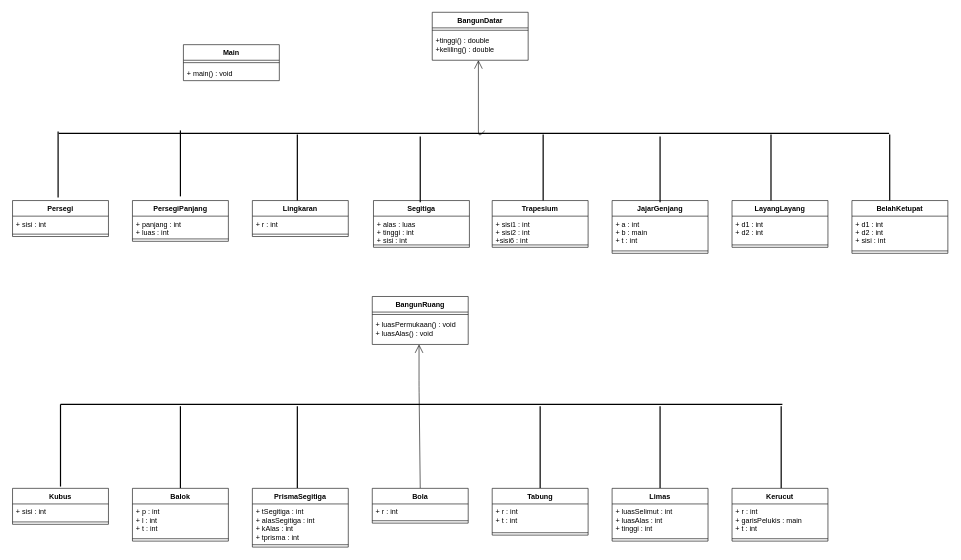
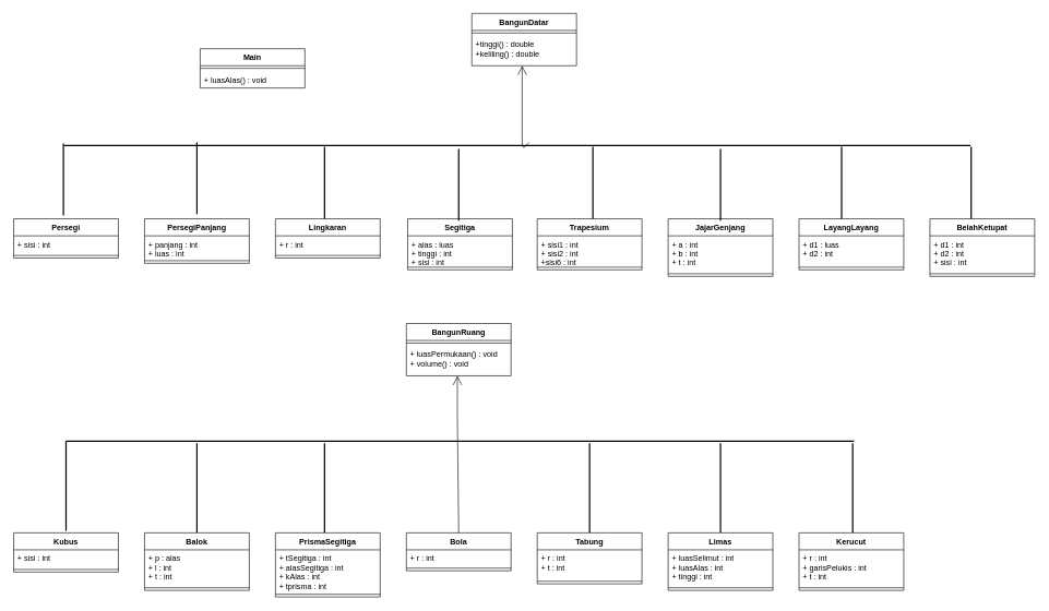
  <mxCell id="0" />
  <mxCell id="1" parent="0" />
  <mxCell id="2" value="" style="line;strokeWidth=2;html=1;" vertex="1" parent="1"><mxGeometry x="100" y="669" width="1204" height="10" as="geometry" /></mxCell>
  <mxCell id="3" value="" style="endArrow=open;endFill=1;endSize=12;html=1;exitX=0.5;exitY=0;exitDx=0;exitDy=0;" edge="1" parent="1" source="22"><mxGeometry width="160" relative="1" as="geometry"><mxPoint x="698" y="694" as="sourcePoint" /><mxPoint x="698" y="574" as="targetPoint" /><Array as="points"><mxPoint x="698" y="644" /></Array></mxGeometry></mxCell>
  <mxCell id="4" value="BangunDatar" style="swimlane;fontStyle=1;align=center;verticalAlign=top;childLayout=stackLayout;horizontal=1;startSize=26;horizontalStack=0;resizeParent=1;resizeParentMax=0;resizeLast=0;collapsible=1;marginBottom=0;" parent="1" vertex="1"><mxGeometry x="720" y="20" width="160" height="80" as="geometry" /></mxCell>
  <mxCell id="5" value="" style="line;strokeWidth=1;fillColor=none;align=left;verticalAlign=middle;spacingTop=-1;spacingLeft=3;spacingRight=3;rotatable=0;labelPosition=right;points=[];portConstraint=eastwest;" parent="4" vertex="1"><mxGeometry y="26" width="160" height="8" as="geometry" /></mxCell>
  <mxCell id="6" value="+tinggi() : double&#10;+keliling() : double " style="text;strokeColor=none;fillColor=none;align=left;verticalAlign=top;spacingLeft=4;spacingRight=4;overflow=hidden;rotatable=0;points=[[0,0.5],[1,0.5]];portConstraint=eastwest;" parent="4" vertex="1"><mxGeometry y="34" width="160" height="46" as="geometry" /></mxCell>
  <mxCell id="7" value="" style="line;strokeWidth=2;direction=south;html=1;" vertex="1" parent="1"><mxGeometry x="95" y="674" width="10" height="137" as="geometry" /></mxCell>
  <mxCell id="8" value="" style="line;strokeWidth=2;direction=south;html=1;" vertex="1" parent="1"><mxGeometry x="295" y="677" width="10" height="137" as="geometry" /></mxCell>
  <mxCell id="9" value="" style="line;strokeWidth=2;direction=south;html=1;" vertex="1" parent="1"><mxGeometry x="490" y="677" width="10" height="137" as="geometry" /></mxCell>
  <mxCell id="10" value="" style="line;strokeWidth=2;direction=south;html=1;" vertex="1" parent="1"><mxGeometry x="895" y="677" width="10" height="137" as="geometry" /></mxCell>
  <mxCell id="11" value="" style="line;strokeWidth=2;direction=south;html=1;" vertex="1" parent="1"><mxGeometry x="1095" y="677" width="10" height="137" as="geometry" /></mxCell>
  <mxCell id="12" value="" style="line;strokeWidth=2;direction=south;html=1;" vertex="1" parent="1"><mxGeometry x="1297" y="677" width="10" height="137" as="geometry" /></mxCell>
  <mxCell id="13" value="Kubus" style="swimlane;fontStyle=1;align=center;verticalAlign=top;childLayout=stackLayout;horizontal=1;startSize=26;horizontalStack=0;resizeParent=1;resizeParentMax=0;resizeLast=0;collapsible=1;marginBottom=0;" vertex="1" parent="1"><mxGeometry x="20" y="814" width="160" height="60" as="geometry" /></mxCell>
  <mxCell id="14" value="+ sisi : int" style="text;strokeColor=none;fillColor=none;align=left;verticalAlign=top;spacingLeft=4;spacingRight=4;overflow=hidden;rotatable=0;points=[[0,0.5],[1,0.5]];portConstraint=eastwest;" vertex="1" parent="13"><mxGeometry y="26" width="160" height="26" as="geometry" /></mxCell>
  <mxCell id="15" value="" style="line;strokeWidth=1;fillColor=none;align=left;verticalAlign=middle;spacingTop=-1;spacingLeft=3;spacingRight=3;rotatable=0;labelPosition=right;points=[];portConstraint=eastwest;" vertex="1" parent="13"><mxGeometry y="52" width="160" height="8" as="geometry" /></mxCell>
  <mxCell id="16" value="Balok" style="swimlane;fontStyle=1;align=center;verticalAlign=top;childLayout=stackLayout;horizontal=1;startSize=26;horizontalStack=0;resizeParent=1;resizeParentMax=0;resizeLast=0;collapsible=1;marginBottom=0;" vertex="1" parent="1"><mxGeometry x="220" y="814" width="160" height="88" as="geometry" /></mxCell>
- <mxCell id="17" value="+ p : int&#10;+ l : int&#10;+ t : int" style="text;strokeColor=none;fillColor=none;align=left;verticalAlign=top;spacingLeft=4;spacingRight=4;overflow=hidden;rotatable=0;points=[[0,0.5],[1,0.5]];portConstraint=eastwest;" vertex="1" parent="16"><mxGeometry y="26" width="160" height="54" as="geometry" /></mxCell>
+ <mxCell id="17" value="+ p : alas&#10;+ l : int&#10;+ t : int" style="text;strokeColor=none;fillColor=none;align=left;verticalAlign=top;spacingLeft=4;spacingRight=4;overflow=hidden;rotatable=0;points=[[0,0.5],[1,0.5]];portConstraint=eastwest;" vertex="1" parent="16"><mxGeometry y="26" width="160" height="54" as="geometry" /></mxCell>
  <mxCell id="18" value="" style="line;strokeWidth=1;fillColor=none;align=left;verticalAlign=middle;spacingTop=-1;spacingLeft=3;spacingRight=3;rotatable=0;labelPosition=right;points=[];portConstraint=eastwest;" vertex="1" parent="16"><mxGeometry y="80" width="160" height="8" as="geometry" /></mxCell>
  <mxCell id="19" value="PrismaSegitiga" style="swimlane;fontStyle=1;align=center;verticalAlign=top;childLayout=stackLayout;horizontal=1;startSize=26;horizontalStack=0;resizeParent=1;resizeParentMax=0;resizeLast=0;collapsible=1;marginBottom=0;" vertex="1" parent="1"><mxGeometry x="420" y="814" width="160" height="98" as="geometry" /></mxCell>
  <mxCell id="20" value="+ tSegitiga : int&#10;+ alasSegitiga : int&#10;+ kAlas : int&#10;+ tprisma : int" style="text;strokeColor=none;fillColor=none;align=left;verticalAlign=top;spacingLeft=4;spacingRight=4;overflow=hidden;rotatable=0;points=[[0,0.5],[1,0.5]];portConstraint=eastwest;" vertex="1" parent="19"><mxGeometry y="26" width="160" height="64" as="geometry" /></mxCell>
  <mxCell id="21" value="" style="line;strokeWidth=1;fillColor=none;align=left;verticalAlign=middle;spacingTop=-1;spacingLeft=3;spacingRight=3;rotatable=0;labelPosition=right;points=[];portConstraint=eastwest;" vertex="1" parent="19"><mxGeometry y="90" width="160" height="8" as="geometry" /></mxCell>
  <mxCell id="22" value="Bola" style="swimlane;fontStyle=1;align=center;verticalAlign=top;childLayout=stackLayout;horizontal=1;startSize=26;horizontalStack=0;resizeParent=1;resizeParentMax=0;resizeLast=0;collapsible=1;marginBottom=0;" vertex="1" parent="1"><mxGeometry x="620" y="814" width="160" height="58" as="geometry" /></mxCell>
  <mxCell id="23" value="+ r : int" style="text;strokeColor=none;fillColor=none;align=left;verticalAlign=top;spacingLeft=4;spacingRight=4;overflow=hidden;rotatable=0;points=[[0,0.5],[1,0.5]];portConstraint=eastwest;" vertex="1" parent="22"><mxGeometry y="26" width="160" height="24" as="geometry" /></mxCell>
  <mxCell id="24" value="" style="line;strokeWidth=1;fillColor=none;align=left;verticalAlign=middle;spacingTop=-1;spacingLeft=3;spacingRight=3;rotatable=0;labelPosition=right;points=[];portConstraint=eastwest;" vertex="1" parent="22"><mxGeometry y="50" width="160" height="8" as="geometry" /></mxCell>
  <mxCell id="25" value="Tabung" style="swimlane;fontStyle=1;align=center;verticalAlign=top;childLayout=stackLayout;horizontal=1;startSize=26;horizontalStack=0;resizeParent=1;resizeParentMax=0;resizeLast=0;collapsible=1;marginBottom=0;" vertex="1" parent="1"><mxGeometry x="820" y="814" width="160" height="78" as="geometry" /></mxCell>
  <mxCell id="26" value="+ r : int&#10;+ t : int" style="text;strokeColor=none;fillColor=none;align=left;verticalAlign=top;spacingLeft=4;spacingRight=4;overflow=hidden;rotatable=0;points=[[0,0.5],[1,0.5]];portConstraint=eastwest;" vertex="1" parent="25"><mxGeometry y="26" width="160" height="44" as="geometry" /></mxCell>
  <mxCell id="27" value="" style="line;strokeWidth=1;fillColor=none;align=left;verticalAlign=middle;spacingTop=-1;spacingLeft=3;spacingRight=3;rotatable=0;labelPosition=right;points=[];portConstraint=eastwest;" vertex="1" parent="25"><mxGeometry y="70" width="160" height="8" as="geometry" /></mxCell>
  <mxCell id="28" value="Limas" style="swimlane;fontStyle=1;align=center;verticalAlign=top;childLayout=stackLayout;horizontal=1;startSize=26;horizontalStack=0;resizeParent=1;resizeParentMax=0;resizeLast=0;collapsible=1;marginBottom=0;" vertex="1" parent="1"><mxGeometry x="1020" y="814" width="160" height="88" as="geometry" /></mxCell>
  <mxCell id="29" value="+ luasSelimut : int&#10;+ luasAlas : int&#10;+ tinggi : int" style="text;strokeColor=none;fillColor=none;align=left;verticalAlign=top;spacingLeft=4;spacingRight=4;overflow=hidden;rotatable=0;points=[[0,0.5],[1,0.5]];portConstraint=eastwest;" vertex="1" parent="28"><mxGeometry y="26" width="160" height="54" as="geometry" /></mxCell>
  <mxCell id="30" value="" style="line;strokeWidth=1;fillColor=none;align=left;verticalAlign=middle;spacingTop=-1;spacingLeft=3;spacingRight=3;rotatable=0;labelPosition=right;points=[];portConstraint=eastwest;" vertex="1" parent="28"><mxGeometry y="80" width="160" height="8" as="geometry" /></mxCell>
  <mxCell id="31" value="Kerucut" style="swimlane;fontStyle=1;align=center;verticalAlign=top;childLayout=stackLayout;horizontal=1;startSize=26;horizontalStack=0;resizeParent=1;resizeParentMax=0;resizeLast=0;collapsible=1;marginBottom=0;" vertex="1" parent="1"><mxGeometry x="1220" y="814" width="160" height="88" as="geometry" /></mxCell>
- <mxCell id="32" value="+ r : int&#10;+ garisPelukis : main&#10;+ t : int" style="text;strokeColor=none;fillColor=none;align=left;verticalAlign=top;spacingLeft=4;spacingRight=4;overflow=hidden;rotatable=0;points=[[0,0.5],[1,0.5]];portConstraint=eastwest;" vertex="1" parent="31"><mxGeometry y="26" width="160" height="54" as="geometry" /></mxCell>
+ <mxCell id="32" value="+ r : int&#10;+ garisPelukis : int&#10;+ t : int" style="text;strokeColor=none;fillColor=none;align=left;verticalAlign=top;spacingLeft=4;spacingRight=4;overflow=hidden;rotatable=0;points=[[0,0.5],[1,0.5]];portConstraint=eastwest;" vertex="1" parent="31"><mxGeometry y="26" width="160" height="54" as="geometry" /></mxCell>
  <mxCell id="33" value="" style="line;strokeWidth=1;fillColor=none;align=left;verticalAlign=middle;spacingTop=-1;spacingLeft=3;spacingRight=3;rotatable=0;labelPosition=right;points=[];portConstraint=eastwest;" vertex="1" parent="31"><mxGeometry y="80" width="160" height="8" as="geometry" /></mxCell>
  <mxCell id="34" value="BangunRuang" style="swimlane;fontStyle=1;align=center;verticalAlign=top;childLayout=stackLayout;horizontal=1;startSize=26;horizontalStack=0;resizeParent=1;resizeParentMax=0;resizeLast=0;collapsible=1;marginBottom=0;" vertex="1" parent="1"><mxGeometry x="620" y="494" width="160" height="80" as="geometry" /></mxCell>
  <mxCell id="35" value="" style="line;strokeWidth=1;fillColor=none;align=left;verticalAlign=middle;spacingTop=-1;spacingLeft=3;spacingRight=3;rotatable=0;labelPosition=right;points=[];portConstraint=eastwest;" vertex="1" parent="34"><mxGeometry y="26" width="160" height="8" as="geometry" /></mxCell>
- <mxCell id="36" value="+ luasPermukaan() : void&#10;+ luasAlas() : void" style="text;strokeColor=none;fillColor=none;align=left;verticalAlign=top;spacingLeft=4;spacingRight=4;overflow=hidden;rotatable=0;points=[[0,0.5],[1,0.5]];portConstraint=eastwest;" vertex="1" parent="34"><mxGeometry y="34" width="160" height="46" as="geometry" /></mxCell>
+ <mxCell id="36" value="+ luasPermukaan() : void&#10;+ volume() : void" style="text;strokeColor=none;fillColor=none;align=left;verticalAlign=top;spacingLeft=4;spacingRight=4;overflow=hidden;rotatable=0;points=[[0,0.5],[1,0.5]];portConstraint=eastwest;" vertex="1" parent="34"><mxGeometry y="34" width="160" height="46" as="geometry" /></mxCell>
  <mxCell id="37" value="Persegi" style="swimlane;fontStyle=1;align=center;verticalAlign=top;childLayout=stackLayout;horizontal=1;startSize=26;horizontalStack=0;resizeParent=1;resizeParentMax=0;resizeLast=0;collapsible=1;marginBottom=0;" parent="1" vertex="1"><mxGeometry x="20" y="334" width="160" height="60" as="geometry" /></mxCell>
  <mxCell id="38" value="+ sisi : int" style="text;strokeColor=none;fillColor=none;align=left;verticalAlign=top;spacingLeft=4;spacingRight=4;overflow=hidden;rotatable=0;points=[[0,0.5],[1,0.5]];portConstraint=eastwest;" parent="37" vertex="1"><mxGeometry y="26" width="160" height="26" as="geometry" /></mxCell>
  <mxCell id="39" value="" style="line;strokeWidth=1;fillColor=none;align=left;verticalAlign=middle;spacingTop=-1;spacingLeft=3;spacingRight=3;rotatable=0;labelPosition=right;points=[];portConstraint=eastwest;" parent="37" vertex="1"><mxGeometry y="52" width="160" height="8" as="geometry" /></mxCell>
  <mxCell id="40" value="PersegiPanjang" style="swimlane;fontStyle=1;align=center;verticalAlign=top;childLayout=stackLayout;horizontal=1;startSize=26;horizontalStack=0;resizeParent=1;resizeParentMax=0;resizeLast=0;collapsible=1;marginBottom=0;" parent="1" vertex="1"><mxGeometry x="220" y="334" width="160" height="68" as="geometry" /></mxCell>
  <mxCell id="41" value="+ panjang : int&#10;+ luas : int" style="text;strokeColor=none;fillColor=none;align=left;verticalAlign=top;spacingLeft=4;spacingRight=4;overflow=hidden;rotatable=0;points=[[0,0.5],[1,0.5]];portConstraint=eastwest;" parent="40" vertex="1"><mxGeometry y="26" width="160" height="34" as="geometry" /></mxCell>
  <mxCell id="42" value="" style="line;strokeWidth=1;fillColor=none;align=left;verticalAlign=middle;spacingTop=-1;spacingLeft=3;spacingRight=3;rotatable=0;labelPosition=right;points=[];portConstraint=eastwest;" parent="40" vertex="1"><mxGeometry y="60" width="160" height="8" as="geometry" /></mxCell>
  <mxCell id="43" value="Lingkaran" style="swimlane;fontStyle=1;align=center;verticalAlign=top;childLayout=stackLayout;horizontal=1;startSize=26;horizontalStack=0;resizeParent=1;resizeParentMax=0;resizeLast=0;collapsible=1;marginBottom=0;" parent="1" vertex="1"><mxGeometry x="420" y="334" width="160" height="60" as="geometry" /></mxCell>
  <mxCell id="44" value="+ r : int" style="text;strokeColor=none;fillColor=none;align=left;verticalAlign=top;spacingLeft=4;spacingRight=4;overflow=hidden;rotatable=0;points=[[0,0.5],[1,0.5]];portConstraint=eastwest;" parent="43" vertex="1"><mxGeometry y="26" width="160" height="26" as="geometry" /></mxCell>
  <mxCell id="45" value="" style="line;strokeWidth=1;fillColor=none;align=left;verticalAlign=middle;spacingTop=-1;spacingLeft=3;spacingRight=3;rotatable=0;labelPosition=right;points=[];portConstraint=eastwest;" parent="43" vertex="1"><mxGeometry y="52" width="160" height="8" as="geometry" /></mxCell>
  <mxCell id="46" value="Segitiga" style="swimlane;fontStyle=1;align=center;verticalAlign=top;childLayout=stackLayout;horizontal=1;startSize=26;horizontalStack=0;resizeParent=1;resizeParentMax=0;resizeLast=0;collapsible=1;marginBottom=0;" parent="1" vertex="1"><mxGeometry x="622" y="334" width="160" height="78" as="geometry" /></mxCell>
  <mxCell id="47" value="+ alas : luas&#10;+ tinggi : int&#10;+ sisi : int" style="text;strokeColor=none;fillColor=none;align=left;verticalAlign=top;spacingLeft=4;spacingRight=4;overflow=hidden;rotatable=0;points=[[0,0.5],[1,0.5]];portConstraint=eastwest;" parent="46" vertex="1"><mxGeometry y="26" width="160" height="44" as="geometry" /></mxCell>
  <mxCell id="48" value="" style="line;strokeWidth=1;fillColor=none;align=left;verticalAlign=middle;spacingTop=-1;spacingLeft=3;spacingRight=3;rotatable=0;labelPosition=right;points=[];portConstraint=eastwest;" parent="46" vertex="1"><mxGeometry y="70" width="160" height="8" as="geometry" /></mxCell>
  <mxCell id="49" value="Trapesium" style="swimlane;fontStyle=1;align=center;verticalAlign=top;childLayout=stackLayout;horizontal=1;startSize=26;horizontalStack=0;resizeParent=1;resizeParentMax=0;resizeLast=0;collapsible=1;marginBottom=0;" parent="1" vertex="1"><mxGeometry x="820" y="334" width="160" height="78" as="geometry" /></mxCell>
  <mxCell id="50" value="+ sisi1 : int&#10;+ sisi2 : int&#10;+sisi6 : int" style="text;strokeColor=none;fillColor=none;align=left;verticalAlign=top;spacingLeft=4;spacingRight=4;overflow=hidden;rotatable=0;points=[[0,0.5],[1,0.5]];portConstraint=eastwest;" parent="49" vertex="1"><mxGeometry y="26" width="160" height="44" as="geometry" /></mxCell>
  <mxCell id="51" value="" style="line;strokeWidth=1;fillColor=none;align=left;verticalAlign=middle;spacingTop=-1;spacingLeft=3;spacingRight=3;rotatable=0;labelPosition=right;points=[];portConstraint=eastwest;" parent="49" vertex="1"><mxGeometry y="70" width="160" height="8" as="geometry" /></mxCell>
  <mxCell id="52" value="JajarGenjang" style="swimlane;fontStyle=1;align=center;verticalAlign=top;childLayout=stackLayout;horizontal=1;startSize=26;horizontalStack=0;resizeParent=1;resizeParentMax=0;resizeLast=0;collapsible=1;marginBottom=0;" parent="1" vertex="1"><mxGeometry x="1020" y="334" width="160" height="88" as="geometry" /></mxCell>
- <mxCell id="53" value="+ a : int&#10;+ b : main&#10;+ t : int&#10;" style="text;strokeColor=none;fillColor=none;align=left;verticalAlign=top;spacingLeft=4;spacingRight=4;overflow=hidden;rotatable=0;points=[[0,0.5],[1,0.5]];portConstraint=eastwest;" parent="52" vertex="1"><mxGeometry y="26" width="160" height="54" as="geometry" /></mxCell>
+ <mxCell id="53" value="+ a : int&#10;+ b : int&#10;+ t : int&#10;" style="text;strokeColor=none;fillColor=none;align=left;verticalAlign=top;spacingLeft=4;spacingRight=4;overflow=hidden;rotatable=0;points=[[0,0.5],[1,0.5]];portConstraint=eastwest;" parent="52" vertex="1"><mxGeometry y="26" width="160" height="54" as="geometry" /></mxCell>
  <mxCell id="54" value="" style="line;strokeWidth=1;fillColor=none;align=left;verticalAlign=middle;spacingTop=-1;spacingLeft=3;spacingRight=3;rotatable=0;labelPosition=right;points=[];portConstraint=eastwest;" parent="52" vertex="1"><mxGeometry y="80" width="160" height="8" as="geometry" /></mxCell>
  <mxCell id="55" value="LayangLayang" style="swimlane;fontStyle=1;align=center;verticalAlign=top;childLayout=stackLayout;horizontal=1;startSize=26;horizontalStack=0;resizeParent=1;resizeParentMax=0;resizeLast=0;collapsible=1;marginBottom=0;" parent="1" vertex="1"><mxGeometry x="1220" y="334" width="160" height="78" as="geometry" /></mxCell>
- <mxCell id="56" value="+ d1 : int&#10;+ d2 : int" style="text;strokeColor=none;fillColor=none;align=left;verticalAlign=top;spacingLeft=4;spacingRight=4;overflow=hidden;rotatable=0;points=[[0,0.5],[1,0.5]];portConstraint=eastwest;" parent="55" vertex="1"><mxGeometry y="26" width="160" height="44" as="geometry" /></mxCell>
+ <mxCell id="56" value="+ d1 : luas&#10;+ d2 : int" style="text;strokeColor=none;fillColor=none;align=left;verticalAlign=top;spacingLeft=4;spacingRight=4;overflow=hidden;rotatable=0;points=[[0,0.5],[1,0.5]];portConstraint=eastwest;" parent="55" vertex="1"><mxGeometry y="26" width="160" height="44" as="geometry" /></mxCell>
  <mxCell id="57" value="" style="line;strokeWidth=1;fillColor=none;align=left;verticalAlign=middle;spacingTop=-1;spacingLeft=3;spacingRight=3;rotatable=0;labelPosition=right;points=[];portConstraint=eastwest;" parent="55" vertex="1"><mxGeometry y="70" width="160" height="8" as="geometry" /></mxCell>
  <mxCell id="58" value="BelahKetupat" style="swimlane;fontStyle=1;align=center;verticalAlign=top;childLayout=stackLayout;horizontal=1;startSize=26;horizontalStack=0;resizeParent=1;resizeParentMax=0;resizeLast=0;collapsible=1;marginBottom=0;" parent="1" vertex="1"><mxGeometry x="1420" y="334" width="160" height="88" as="geometry" /></mxCell>
  <mxCell id="59" value="+ d1 : int&#10;+ d2 : int&#10;+ sisi : int" style="text;strokeColor=none;fillColor=none;align=left;verticalAlign=top;spacingLeft=4;spacingRight=4;overflow=hidden;rotatable=0;points=[[0,0.5],[1,0.5]];portConstraint=eastwest;" parent="58" vertex="1"><mxGeometry y="26" width="160" height="54" as="geometry" /></mxCell>
  <mxCell id="60" value="" style="line;strokeWidth=1;fillColor=none;align=left;verticalAlign=middle;spacingTop=-1;spacingLeft=3;spacingRight=3;rotatable=0;labelPosition=right;points=[];portConstraint=eastwest;" parent="58" vertex="1"><mxGeometry y="80" width="160" height="8" as="geometry" /></mxCell>
  <mxCell id="61" value="" style="line;strokeWidth=2;html=1;" vertex="1" parent="1"><mxGeometry x="97" y="217" width="1385" height="10" as="geometry" /></mxCell>
  <mxCell id="62" value="" style="line;strokeWidth=2;direction=south;html=1;" vertex="1" parent="1"><mxGeometry x="1478" y="224" width="10" height="110" as="geometry" /></mxCell>
  <mxCell id="63" value="" style="line;strokeWidth=2;direction=south;html=1;" vertex="1" parent="1"><mxGeometry x="1280" y="224" width="10" height="110" as="geometry" /></mxCell>
  <mxCell id="64" value="" style="line;strokeWidth=2;direction=south;html=1;" vertex="1" parent="1"><mxGeometry x="1095" y="227" width="10" height="110" as="geometry" /></mxCell>
  <mxCell id="65" value="" style="line;strokeWidth=2;direction=south;html=1;" vertex="1" parent="1"><mxGeometry x="900" y="224" width="10" height="110" as="geometry" /></mxCell>
  <mxCell id="66" value="" style="line;strokeWidth=2;direction=south;html=1;" vertex="1" parent="1"><mxGeometry x="695" y="227" width="10" height="110" as="geometry" /></mxCell>
  <mxCell id="67" value="" style="line;strokeWidth=2;direction=south;html=1;" vertex="1" parent="1"><mxGeometry x="490" y="224" width="10" height="110" as="geometry" /></mxCell>
  <mxCell id="68" value="" style="line;strokeWidth=2;direction=south;html=1;" vertex="1" parent="1"><mxGeometry x="295" y="217" width="10" height="110" as="geometry" /></mxCell>
  <mxCell id="69" value="" style="line;strokeWidth=2;direction=south;html=1;" vertex="1" parent="1"><mxGeometry x="91" y="219" width="10" height="110" as="geometry" /></mxCell>
  <mxCell id="70" value="" style="endArrow=open;endFill=1;endSize=12;html=1;exitX=0.508;exitY=0.65;exitDx=0;exitDy=0;exitPerimeter=0;" edge="1" parent="1"><mxGeometry width="160" relative="1" as="geometry"><mxPoint x="807.58" y="217.5" as="sourcePoint" /><mxPoint x="797" y="100" as="targetPoint" /><Array as="points"><mxPoint x="797" y="228" /></Array></mxGeometry></mxCell>
  <mxCell id="71" value="Main" style="swimlane;fontStyle=1;align=center;verticalAlign=top;childLayout=stackLayout;horizontal=1;startSize=26;horizontalStack=0;resizeParent=1;resizeParentMax=0;resizeLast=0;collapsible=1;marginBottom=0;" parent="1" vertex="1"><mxGeometry x="305" y="74" width="160" height="60" as="geometry" /></mxCell>
  <mxCell id="72" value="" style="line;strokeWidth=1;fillColor=none;align=left;verticalAlign=middle;spacingTop=-1;spacingLeft=3;spacingRight=3;rotatable=0;labelPosition=right;points=[];portConstraint=eastwest;" parent="71" vertex="1"><mxGeometry y="26" width="160" height="8" as="geometry" /></mxCell>
- <mxCell id="73" value="+ main() : void" style="text;strokeColor=none;fillColor=none;align=left;verticalAlign=top;spacingLeft=4;spacingRight=4;overflow=hidden;rotatable=0;points=[[0,0.5],[1,0.5]];portConstraint=eastwest;" parent="71" vertex="1"><mxGeometry y="34" width="160" height="26" as="geometry" /></mxCell>
+ <mxCell id="73" value="+ luasAlas() : void" style="text;strokeColor=none;fillColor=none;align=left;verticalAlign=top;spacingLeft=4;spacingRight=4;overflow=hidden;rotatable=0;points=[[0,0.5],[1,0.5]];portConstraint=eastwest;" parent="71" vertex="1"><mxGeometry y="34" width="160" height="26" as="geometry" /></mxCell>
